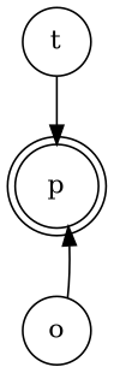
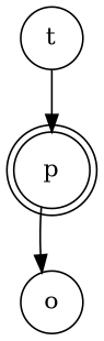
  digraph {
    node [color=black shape=circle]
    p [shape=doublecircle]
    t
    o
    t -> p
-   o -> p
+   p -> o
  }
